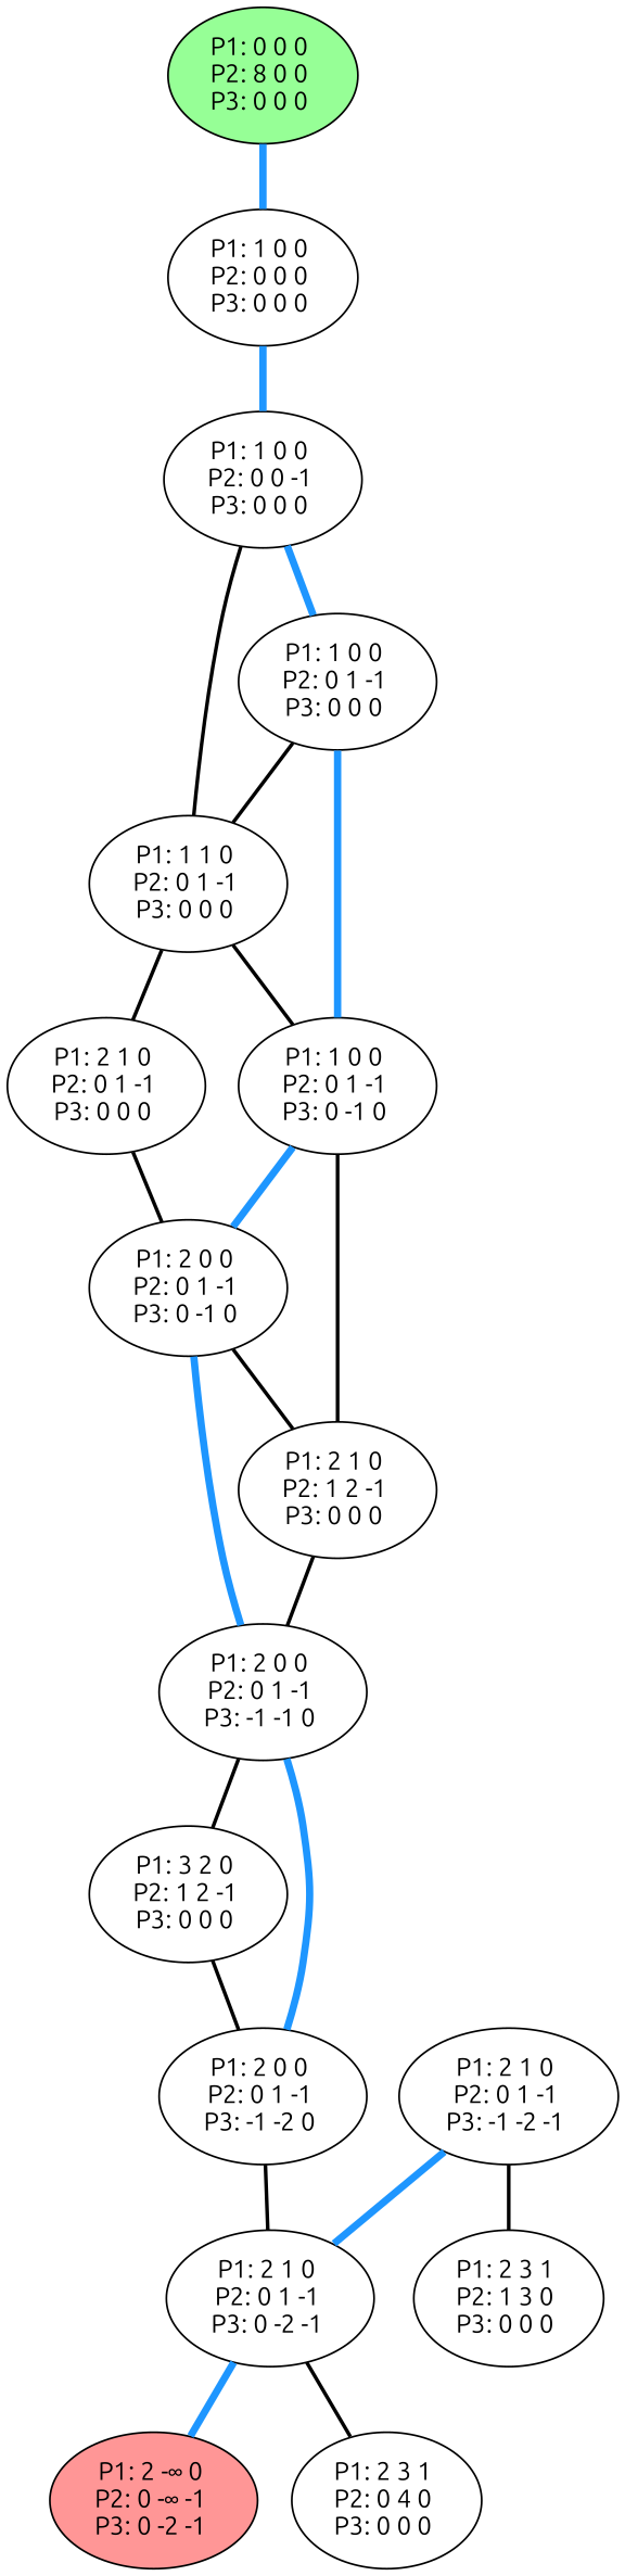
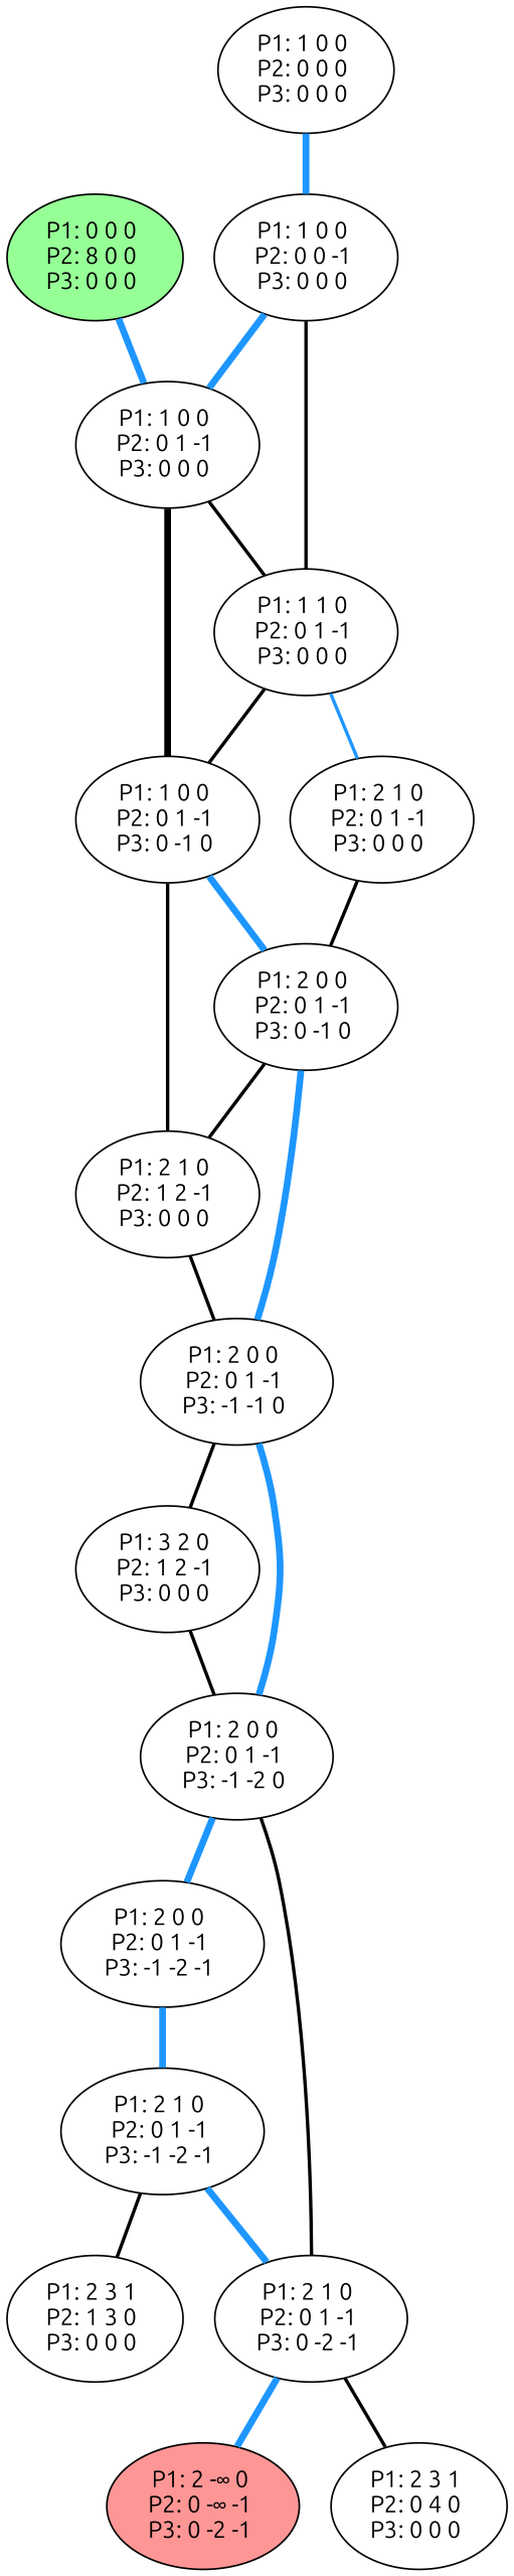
  graph {
    color=black
    fontname=Ubuntu
    node [fontname=Ubuntu]
    edge [color=black fontname=Ubuntu style=bold]
    n1 [fillcolor="#96FF96" label="P1: 0 0 0 \nP2: 8 0 0 \nP3: 0 0 0 \n" style=filled]
    n2 [label="P1: 1 0 0 \nP2: 0 0 0 \nP3: 0 0 0 \n"]
    n3 [label="P1: 1 0 0 \nP2: 0 0 -1 \nP3: 0 0 0 \n"]
    n4 [label="P1: 1 0 0 \nP2: 0 1 -1 \nP3: 0 0 0 \n"]
    n5 [label="P1: 1 1 0 \nP2: 0 1 -1 \nP3: 0 0 0 \n"]
    n6 [label="P1: 1 0 0 \nP2: 0 1 -1 \nP3: 0 -1 0 \n"]
    n7 [label="P1: 2 1 0 \nP2: 0 1 -1 \nP3: 0 0 0 \n"]
    n8 [label="P1: 2 0 0 \nP2: 0 1 -1 \nP3: 0 -1 0 \n"]
    n9 [label="P1: 2 1 0 \nP2: 1 2 -1 \nP3: 0 0 0 \n"]
    n10 [label="P1: 2 0 0 \nP2: 0 1 -1 \nP3: -1 -1 0 \n"]
    n11 [label="P1: 3 2 0 \nP2: 1 2 -1 \nP3: 0 0 0 \n"]
    n12 [label="P1: 2 0 0 \nP2: 0 1 -1 \nP3: -1 -2 0 \n"]
+   n13 [label="P1: 2 0 0 \nP2: 0 1 -1 \nP3: -1 -2 -1 \n"]
    n14 [label="P1: 2 1 0 \nP2: 0 1 -1 \nP3: 0 -2 -1 \n"]
    n15 [label="P1: 2 1 0 \nP2: 0 1 -1 \nP3: -1 -2 -1 \n"]
    n16 [label="P1: 2 3 1 \nP2: 1 3 0 \nP3: 0 0 0 \n"]
    n17 [fillcolor="#FF9696" label="P1: 2 -∞ 0 \nP2: 0 -∞ -1 \nP3: 0 -2 -1 \n" style=filled]
    n18 [label="P1: 2 3 1 \nP2: 0 4 0 \nP3: 0 0 0 \n"]
-   n1 -- n2 [color="#1E96FF" penwidth=4.0]
+   n1 -- n4 [color="#1E96FF" penwidth=4.0]
    n2 -- n3 [color="#1E96FF" penwidth=4.0]
    n3 -- n4 [color="#1E96FF" penwidth=4.0]
    n3 -- n5
    n4 -- n5
-   n4 -- n6 [color="#1E96FF" penwidth=4.0]
+   n4 -- n6 [penwidth=4.0]
    n5 -- n6
-   n5 -- n7
+   n5 -- n7 [color="#1E96FF"]
    n6 -- n8 [color="#1E96FF" penwidth=4.0]
    n6 -- n9
    n7 -- n8
    n8 -- n9
    n8 -- n10 [color="#1E96FF" penwidth=4.0]
    n9 -- n10
    n10 -- n11
    n10 -- n12 [color="#1E96FF" penwidth=4.0]
    n11 -- n12
+   n12 -- n13 [color="#1E96FF" penwidth=4.0]
    n12 -- n14
+   n13 -- n15 [color="#1E96FF" penwidth=4.0]
    n14 -- n17 [color="#1E96FF" penwidth=4.0]
    n14 -- n18
    n15 -- n14 [color="#1E96FF" penwidth=4.0]
    n15 -- n16
  }
